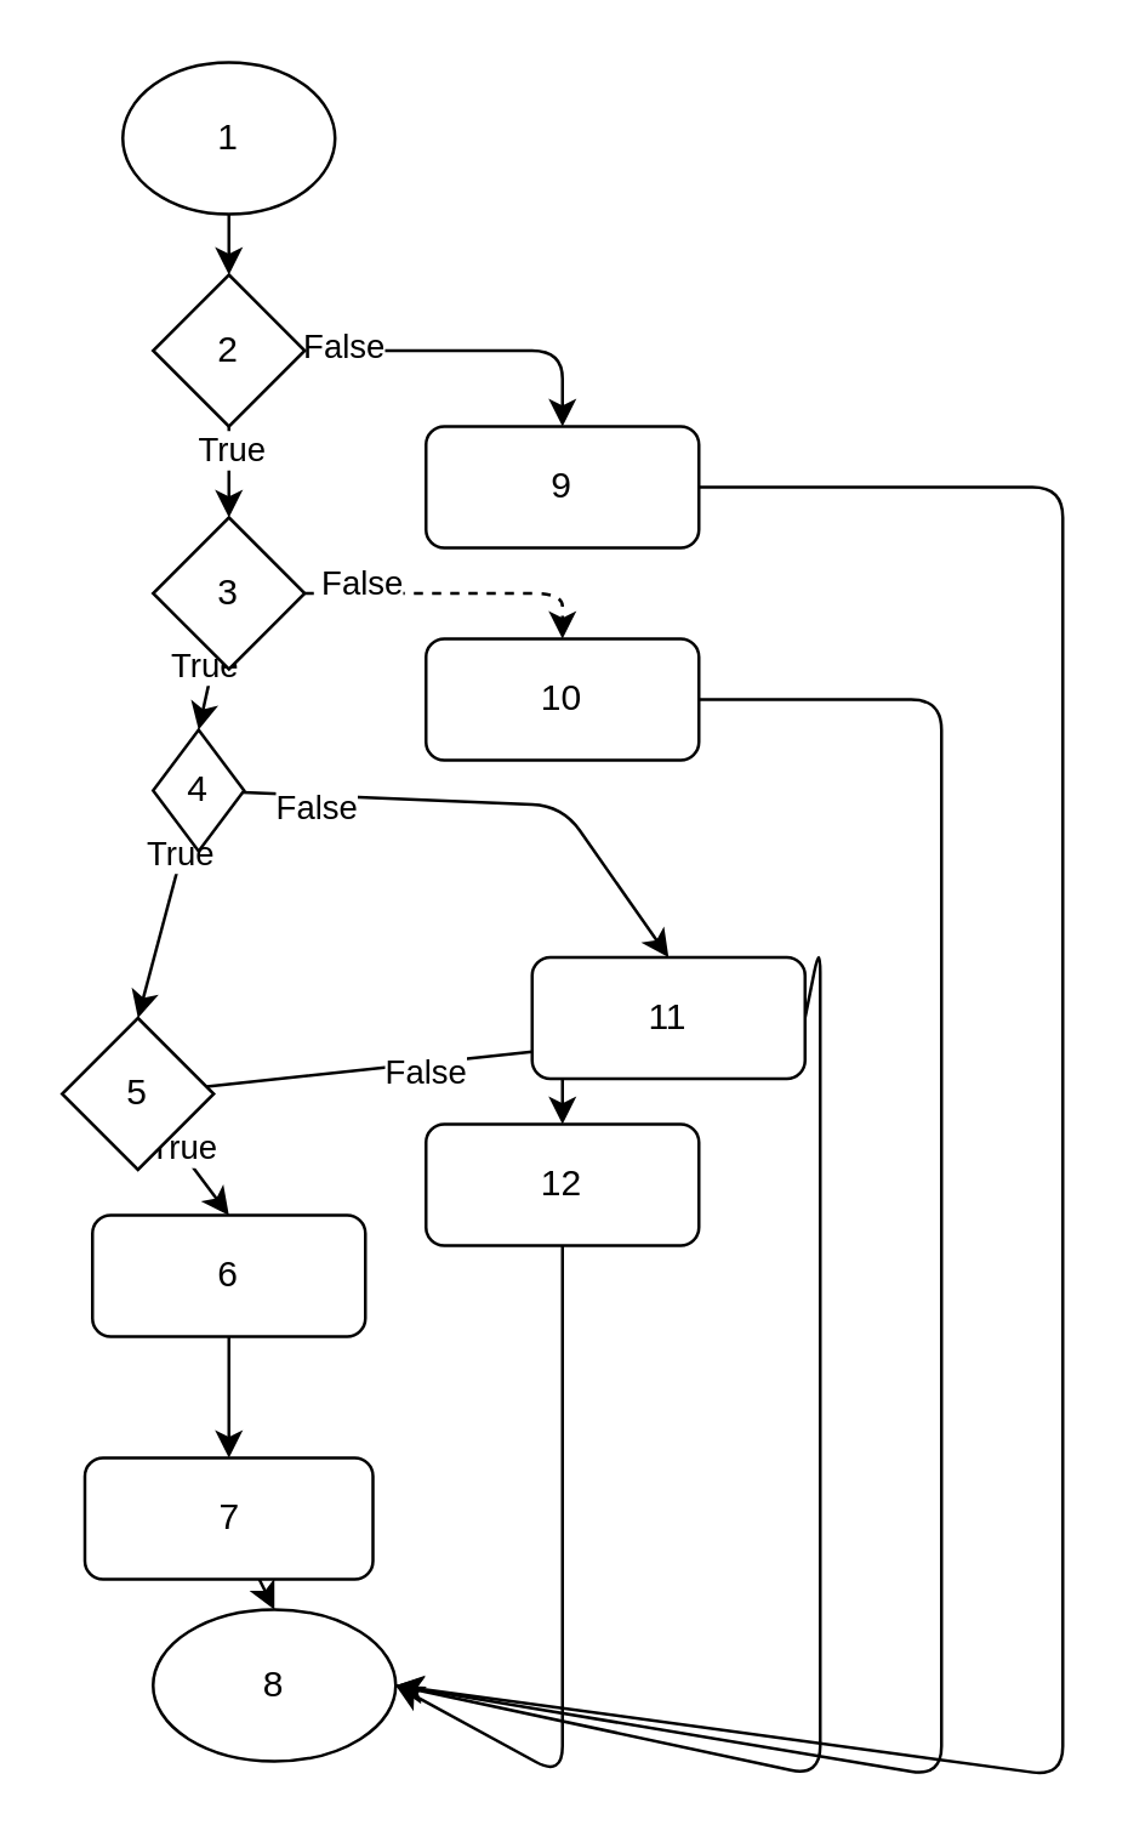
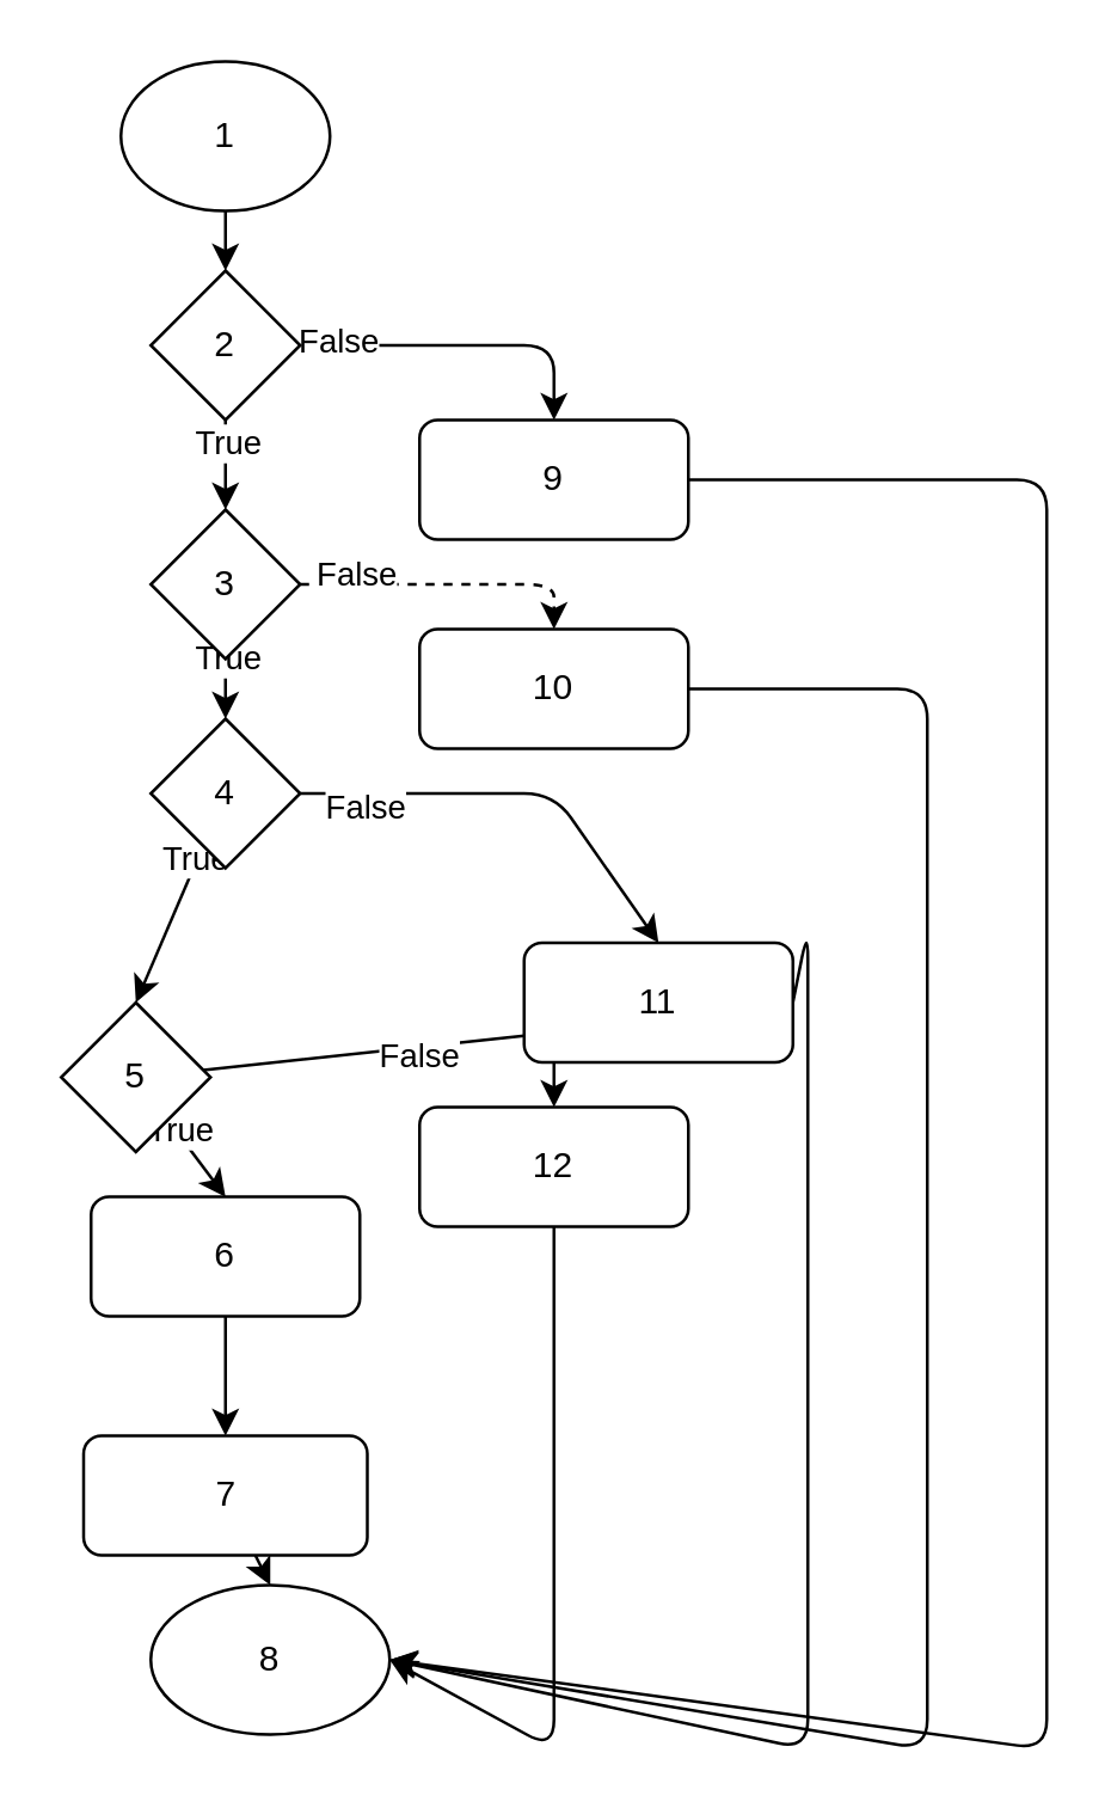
  <mxCell id="0" />
  <mxCell id="1" parent="0" />
  <mxCell id="2" style="edgeStyle=none;html=1;entryX=0.5;entryY=0;entryDx=0;entryDy=0;" parent="1" source="3" target="8" edge="1"><mxGeometry relative="1" as="geometry" /></mxCell>
  <mxCell id="3" value="1" style="ellipse;whiteSpace=wrap;html=1;" parent="1" vertex="1"><mxGeometry x="40" y="20" width="70" height="50" as="geometry" /></mxCell>
  <mxCell id="4" style="edgeStyle=none;html=1;entryX=0.5;entryY=0;entryDx=0;entryDy=0;" parent="1" source="8" target="13" edge="1"><mxGeometry relative="1" as="geometry" /></mxCell>
  <mxCell id="5" value="True" style="edgeLabel;html=1;align=center;verticalAlign=middle;resizable=0;points=[];" parent="4" vertex="1" connectable="0"><mxGeometry x="-0.531" relative="1" as="geometry"><mxPoint as="offset" /></mxGeometry></mxCell>
  <mxCell id="6" style="edgeStyle=none;html=1;entryX=0.5;entryY=0;entryDx=0;entryDy=0;" parent="1" source="8" target="29" edge="1"><mxGeometry relative="1" as="geometry"><Array as="points"><mxPoint x="185" y="115" /></Array></mxGeometry></mxCell>
  <mxCell id="7" value="False" style="edgeLabel;html=1;align=center;verticalAlign=middle;resizable=0;points=[];" parent="6" vertex="1" connectable="0"><mxGeometry x="-0.808" y="2" relative="1" as="geometry"><mxPoint x="1" as="offset" /></mxGeometry></mxCell>
  <mxCell id="8" value="2" style="rhombus;whiteSpace=wrap;html=1;" parent="1" vertex="1"><mxGeometry x="50" y="90" width="50" height="50" as="geometry" /></mxCell>
  <mxCell id="9" style="edgeStyle=none;html=1;entryX=0.5;entryY=0;entryDx=0;entryDy=0;" parent="1" source="13" target="18" edge="1"><mxGeometry relative="1" as="geometry" /></mxCell>
  <mxCell id="10" value="True" style="edgeLabel;html=1;align=center;verticalAlign=middle;resizable=0;points=[];" parent="9" vertex="1" connectable="0"><mxGeometry x="0.41" y="1" relative="1" as="geometry"><mxPoint x="-1" y="-15" as="offset" /></mxGeometry></mxCell>
  <mxCell id="11" style="edgeStyle=none;html=1;entryX=0.5;entryY=0;entryDx=0;entryDy=0;dashed=1;" parent="1" source="13" target="31" edge="1"><mxGeometry relative="1" as="geometry"><Array as="points"><mxPoint x="185" y="195" /></Array></mxGeometry></mxCell>
  <mxCell id="12" value="False" style="edgeLabel;html=1;align=center;verticalAlign=middle;resizable=0;points=[];" parent="11" vertex="1" connectable="0"><mxGeometry x="-0.661" y="4" relative="1" as="geometry"><mxPoint x="1" as="offset" /></mxGeometry></mxCell>
  <mxCell id="13" value="3" style="rhombus;whiteSpace=wrap;html=1;" parent="1" vertex="1"><mxGeometry x="50" y="170" width="50" height="50" as="geometry" /></mxCell>
  <mxCell id="14" style="edgeStyle=none;html=1;entryX=0.5;entryY=0;entryDx=0;entryDy=0;" parent="1" source="18" target="23" edge="1"><mxGeometry relative="1" as="geometry"><Array as="points" /></mxGeometry></mxCell>
  <mxCell id="15" value="True" style="edgeLabel;html=1;align=center;verticalAlign=middle;resizable=0;points=[];" parent="14" vertex="1" connectable="0"><mxGeometry x="-0.817" y="-1" relative="1" as="geometry"><mxPoint as="offset" /></mxGeometry></mxCell>
  <mxCell id="16" style="edgeStyle=none;html=1;entryX=0.5;entryY=0;entryDx=0;entryDy=0;" parent="1" source="18" target="33" edge="1"><mxGeometry relative="1" as="geometry"><Array as="points"><mxPoint x="185" y="265" /></Array></mxGeometry></mxCell>
  <mxCell id="17" value="False" style="edgeLabel;html=1;align=center;verticalAlign=middle;resizable=0;points=[];" parent="16" vertex="1" connectable="0"><mxGeometry x="-0.721" y="-4" relative="1" as="geometry"><mxPoint x="1" as="offset" /></mxGeometry></mxCell>
- <mxCell id="18" value="4" style="rhombus;whiteSpace=wrap;html=1;" parent="1" vertex="1"><mxGeometry x="50" y="240" width="30" height="40" as="geometry" /></mxCell>
+ <mxCell id="18" value="4" style="rhombus;whiteSpace=wrap;html=1;" parent="1" vertex="1"><mxGeometry x="50" y="240" width="50" height="50" as="geometry" /></mxCell>
  <mxCell id="19" style="edgeStyle=none;html=1;entryX=0.5;entryY=0;entryDx=0;entryDy=0;" parent="1" source="23" target="25" edge="1"><mxGeometry relative="1" as="geometry"><Array as="points" /></mxGeometry></mxCell>
  <mxCell id="20" value="True" style="edgeLabel;html=1;align=center;verticalAlign=middle;resizable=0;points=[];" parent="19" vertex="1" connectable="0"><mxGeometry x="-0.761" relative="1" as="geometry"><mxPoint x="1" as="offset" /></mxGeometry></mxCell>
  <mxCell id="21" style="edgeStyle=none;html=1;entryX=0.5;entryY=0;entryDx=0;entryDy=0;" parent="1" source="23" target="35" edge="1"><mxGeometry relative="1" as="geometry"><Array as="points"><mxPoint x="185" y="345" /></Array></mxGeometry></mxCell>
  <mxCell id="22" value="False" style="edgeLabel;html=1;align=center;verticalAlign=middle;resizable=0;points=[];" parent="21" vertex="1" connectable="0"><mxGeometry x="0.013" y="-3" relative="1" as="geometry"><mxPoint as="offset" /></mxGeometry></mxCell>
  <mxCell id="23" value="5" style="rhombus;whiteSpace=wrap;html=1;" parent="1" vertex="1"><mxGeometry x="20" y="335" width="50" height="50" as="geometry" /></mxCell>
  <mxCell id="24" style="edgeStyle=none;html=1;entryX=0.5;entryY=0;entryDx=0;entryDy=0;" parent="1" source="25" target="27" edge="1"><mxGeometry relative="1" as="geometry" /></mxCell>
  <mxCell id="25" value="6" style="rounded=1;whiteSpace=wrap;html=1;" parent="1" vertex="1"><mxGeometry x="30" y="400" width="90" height="40" as="geometry" /></mxCell>
  <mxCell id="26" style="edgeStyle=none;html=1;entryX=0.5;entryY=0;entryDx=0;entryDy=0;" parent="1" source="27" target="36" edge="1"><mxGeometry relative="1" as="geometry" /></mxCell>
  <mxCell id="27" value="7" style="rounded=1;whiteSpace=wrap;html=1;" parent="1" vertex="1"><mxGeometry x="27.5" y="480" width="95" height="40" as="geometry" /></mxCell>
  <mxCell id="28" style="edgeStyle=none;html=1;exitX=1;exitY=0.5;exitDx=0;exitDy=0;entryX=1;entryY=0.5;entryDx=0;entryDy=0;" parent="1" source="29" edge="1" target="36"><mxGeometry relative="1" as="geometry"><mxPoint x="290" y="880" as="targetPoint" /><Array as="points"><mxPoint x="350" y="160" /><mxPoint x="350" y="585" /></Array></mxGeometry></mxCell>
  <mxCell id="29" value="9" style="rounded=1;whiteSpace=wrap;html=1;" parent="1" vertex="1"><mxGeometry x="140" y="140" width="90" height="40" as="geometry" /></mxCell>
  <mxCell id="30" style="edgeStyle=none;html=1;exitX=1;exitY=0.5;exitDx=0;exitDy=0;entryX=1;entryY=0.5;entryDx=0;entryDy=0;" parent="1" source="31" edge="1" target="36"><mxGeometry relative="1" as="geometry"><mxPoint x="290" y="880" as="targetPoint" /><Array as="points"><mxPoint x="310" y="230" /><mxPoint x="310" y="585" /></Array></mxGeometry></mxCell>
  <mxCell id="31" value="10" style="rounded=1;whiteSpace=wrap;html=1;" parent="1" vertex="1"><mxGeometry x="140" y="210" width="90" height="40" as="geometry" /></mxCell>
- <mxCell id="32" style="edgeStyle=none;html=1;exitX=1;exitY=0.5;exitDx=0;exitDy=0;entryX=1;entryY=0.5;entryDx=0;entryDy=0;endArrow=none;" parent="1" source="33" edge="1" target="36"><mxGeometry relative="1" as="geometry"><mxPoint x="290" y="880" as="targetPoint" /><Array as="points"><mxPoint x="270" y="310" /><mxPoint x="270" y="585" /></Array></mxGeometry></mxCell>
+ <mxCell id="32" style="edgeStyle=none;html=1;exitX=1;exitY=0.5;exitDx=0;exitDy=0;entryX=1;entryY=0.5;entryDx=0;entryDy=0;" parent="1" source="33" edge="1" target="36"><mxGeometry relative="1" as="geometry"><mxPoint x="290" y="880" as="targetPoint" /><Array as="points"><mxPoint x="270" y="310" /><mxPoint x="270" y="585" /></Array></mxGeometry></mxCell>
  <mxCell id="33" value="11" style="rounded=1;whiteSpace=wrap;html=1;" parent="1" vertex="1"><mxGeometry x="175" y="315" width="90" height="40" as="geometry" /></mxCell>
  <mxCell id="34" style="edgeStyle=none;html=1;entryX=1;entryY=0.5;entryDx=0;entryDy=0;" parent="1" source="35" edge="1" target="36"><mxGeometry relative="1" as="geometry"><mxPoint x="290" y="880" as="targetPoint" /><Array as="points"><mxPoint x="185" y="585" /></Array></mxGeometry></mxCell>
  <mxCell id="35" value="12" style="rounded=1;whiteSpace=wrap;html=1;" parent="1" vertex="1"><mxGeometry x="140" y="370" width="90" height="40" as="geometry" /></mxCell>
  <mxCell id="36" value="8" style="ellipse;whiteSpace=wrap;html=1;" parent="1" vertex="1"><mxGeometry x="50" y="530" width="80" height="50" as="geometry" /></mxCell>
